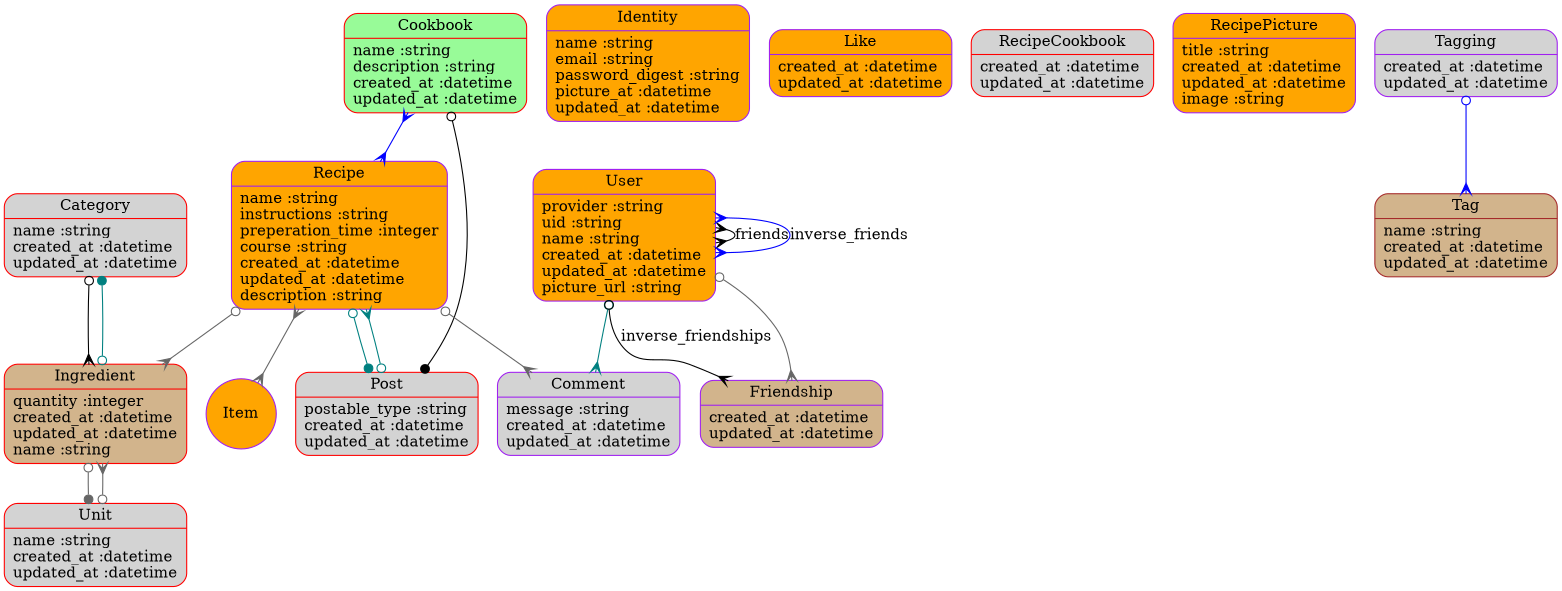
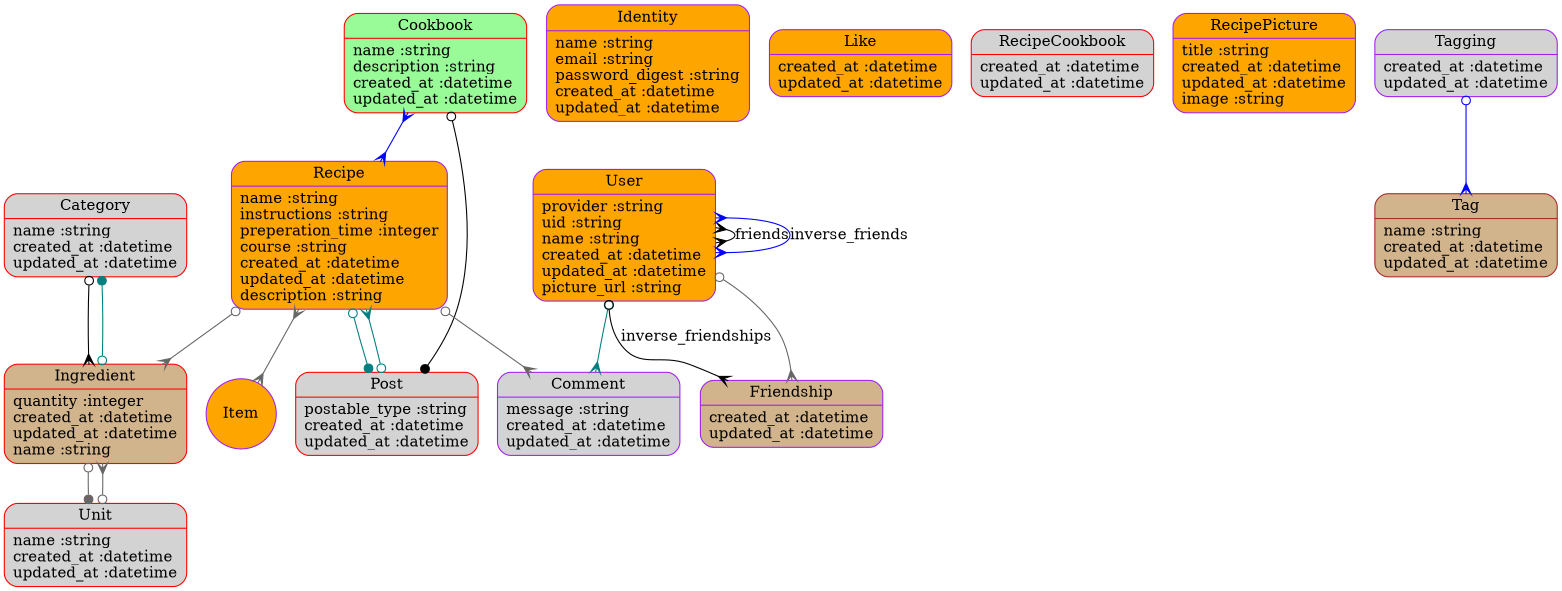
  digraph {
    splines=true
    node [color=purple fillcolor=lightgrey shape=Mrecord style=filled]
    edge [arrowhead=crow arrowtail=odot color=gray40 dir=both]
    n1 [color=red label="{Category|name :string\lcreated_at :datetime\lupdated_at :datetime\l}"]
    n2 [color=red fillcolor=tan label="{Ingredient|quantity :integer\lcreated_at :datetime\lupdated_at :datetime\lname :string\l}"]
    n3 [color=red label="{Unit|name :string\lcreated_at :datetime\lupdated_at :datetime\l}"]
    n4 [label="{Comment|message :string\lcreated_at :datetime\lupdated_at :datetime\l}"]
    n5 [color=red fillcolor=palegreen label="{Cookbook|name :string\ldescription :string\lcreated_at :datetime\lupdated_at :datetime\l}"]
    n6 [color=red label="{Post|postable_type :string\lcreated_at :datetime\lupdated_at :datetime\l}"]
    n7 [fillcolor=orange label="{Recipe|name :string\linstructions :string\lpreperation_time :integer\lcourse :string\lcreated_at :datetime\lupdated_at :datetime\ldescription :string\l}"]
    Item [fillcolor=orange shape=circle]
    n9 [fillcolor=tan label="{Friendship|created_at :datetime\lupdated_at :datetime\l}"]
-   n10 [fillcolor=orange label="{Identity|name :string\lemail :string\lpassword_digest :string\lpicture_at :datetime\lupdated_at :datetime\l}"]
+   n10 [fillcolor=orange label="{Identity|name :string\lemail :string\lpassword_digest :string\lcreated_at :datetime\lupdated_at :datetime\l}"]
    n11 [fillcolor=orange label="{Like|created_at :datetime\lupdated_at :datetime\l}"]
    n12 [color=red label="{RecipeCookbook|created_at :datetime\lupdated_at :datetime\l}"]
    n13 [fillcolor=orange label="{RecipePicture|title :string\lcreated_at :datetime\lupdated_at :datetime\limage :string\l}"]
    n14 [color=brown fillcolor=tan label="{Tag|name :string\lcreated_at :datetime\lupdated_at :datetime\l}"]
    n15 [label="{Tagging|created_at :datetime\lupdated_at :datetime\l}"]
    n16 [fillcolor=orange label="{User|provider :string\luid :string\lname :string\lcreated_at :datetime\lupdated_at :datetime\lpicture_url :string\l}"]
    n1 -> n2 [color=black]
    n2 -> n1 [arrowhead=dot color=teal]
    n2 -> n3 [arrowhead=dot]
    n3 -> n2
    n5 -> n6 [arrowhead=dot color=black]
    n5 -> n7 [arrowtail=crow color=blue]
    n6 -> n7 [color=teal]
    n7 -> n2
    n7 -> n4
    n7 -> n6 [arrowhead=dot color=teal]
    n7 -> Item [arrowtail=crow]
    n15 -> n14 [color=blue]
    n16 -> n4 [color=teal]
    n16 -> n9
    n16 -> n9 [color=black label=inverse_friendships]
    n16 -> n16 [arrowtail=crow color=black label=friends]
    n16 -> n16 [arrowtail=crow color=blue label=inverse_friends]
  }
